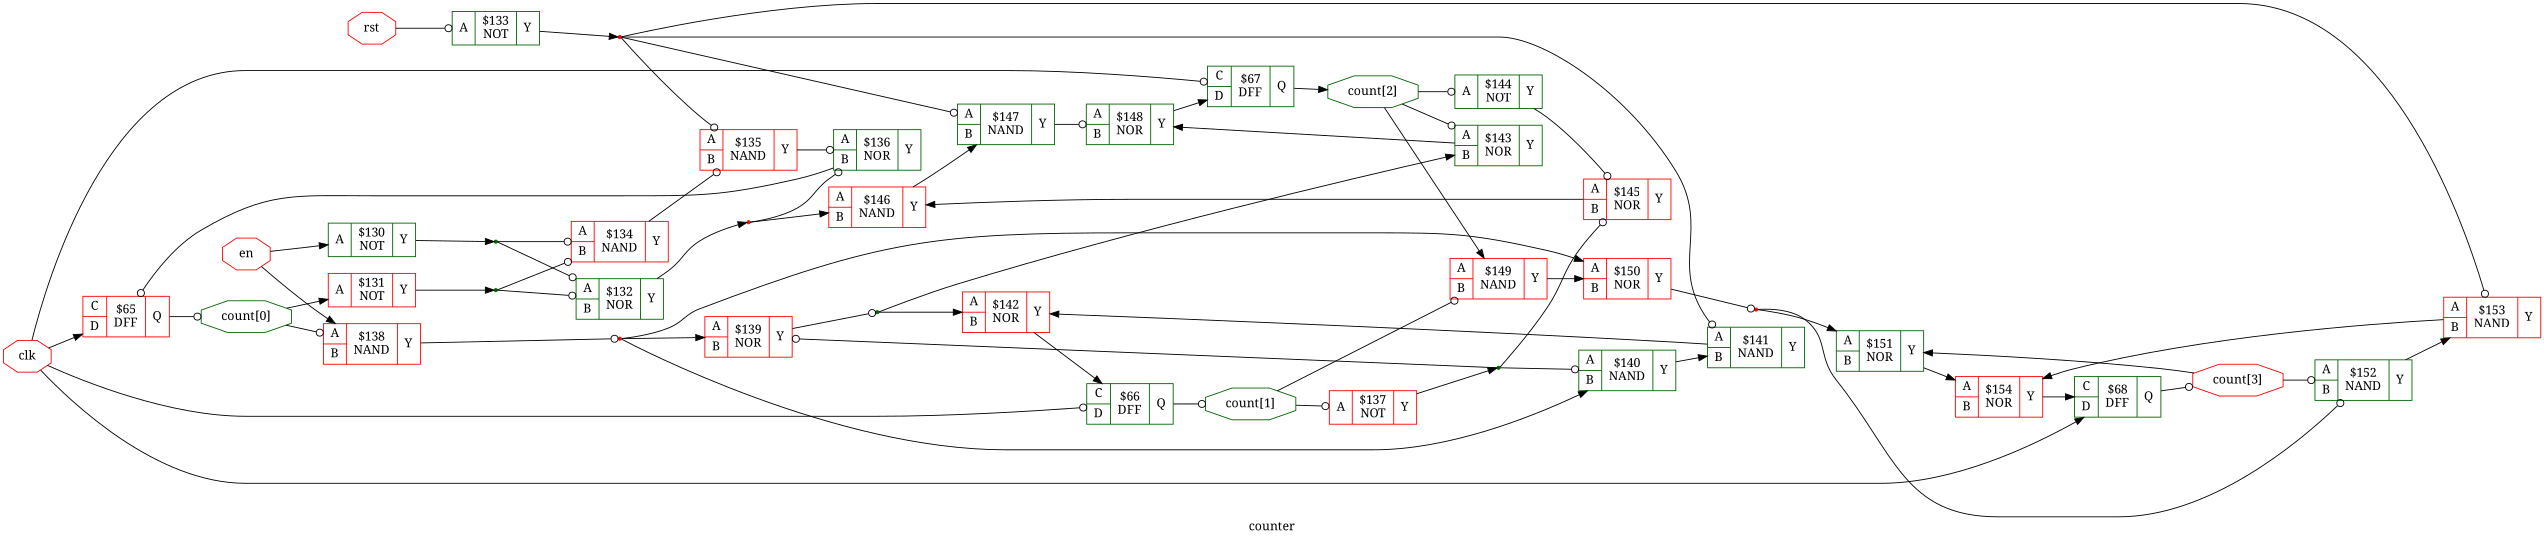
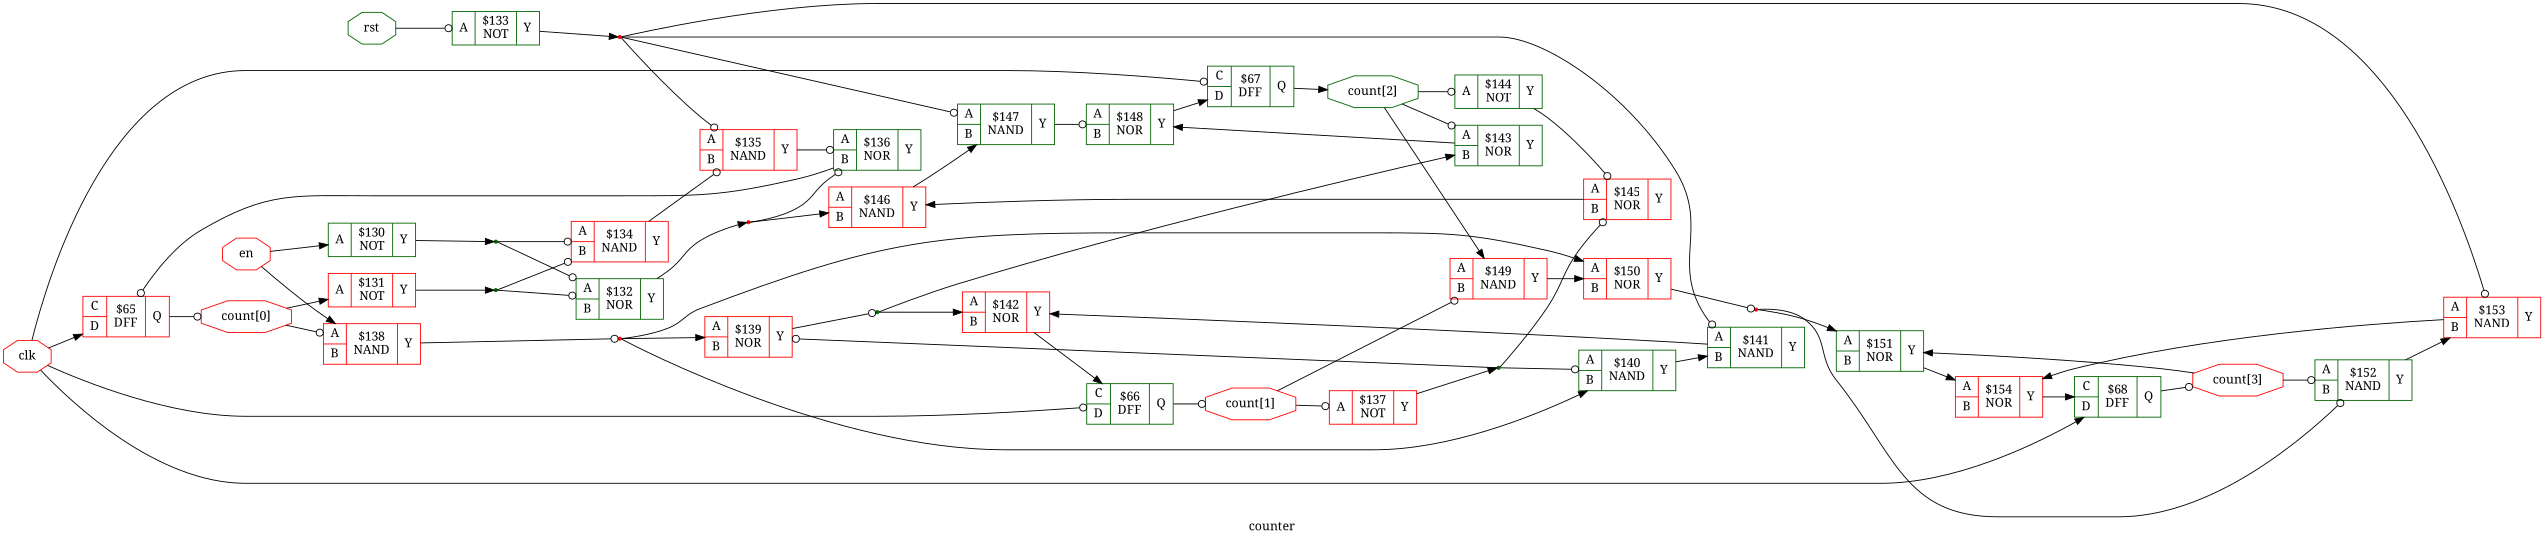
  digraph {
    fontname="Noto Serif"
    label=counter
    rankdir=LR
    remincross=true
    node [color=red fontname="Noto Serif" shape=record]
    edge [arrowhead=odot color=black fontname="Noto Serif"]
    n27 [fontcolor=black label=clk shape=octagon]
    c65 [label="{{<p62> C|<p63> D}|$65\nDFF|{<p64> Q}}"]
    c66 [color=darkgreen label="{{<p62> C|<p63> D}|$66\nDFF|{<p64> Q}}"]
    c67 [color=darkgreen label="{{<p62> C|<p63> D}|$67\nDFF|{<p64> Q}}"]
    c68 [color=darkgreen label="{{<p62> C|<p63> D}|$68\nDFF|{<p64> Q}}"]
-   n28 [color=darkgreen fontcolor=black label="count[0]" shape=octagon]
-   n29 [color=darkgreen fontcolor=black label="count[1]" shape=octagon]
+   n28 [fontcolor=black label="count[0]" shape=octagon]
+   n29 [fontcolor=black label="count[1]" shape=octagon]
    n30 [color=darkgreen fontcolor=black label="count[2]" shape=octagon]
    n31 [fontcolor=black label="count[3]" shape=octagon]
    c37 [label="{{<p34> A}|$131\nNOT|{<p35> Y}}"]
    c45 [label="{{<p34> A|<p38> B}|$138\nNAND|{<p35> Y}}"]
    n3 [color=darkgreen shape=point]
    n13 [shape=point]
    c44 [label="{{<p34> A}|$137\nNOT|{<p35> Y}}"]
    c56 [label="{{<p34> A|<p38> B}|$149\nNAND|{<p35> Y}}"]
    n12 [color=darkgreen shape=point]
    c57 [label="{{<p34> A|<p38> B}|$150\nNOR|{<p35> Y}}"]
    c50 [color=darkgreen label="{{<p34> A|<p38> B}|$143\nNOR|{<p35> Y}}"]
    c51 [color=darkgreen label="{{<p34> A}|$144\nNOT|{<p35> Y}}"]
    c55 [color=darkgreen label="{{<p34> A|<p38> B}|$148\nNOR|{<p35> Y}}"]
    c52 [label="{{<p34> A|<p38> B}|$145\nNOR|{<p35> Y}}"]
    c58 [color=darkgreen label="{{<p34> A|<p38> B}|$151\nNOR|{<p35> Y}}"]
    c59 [color=darkgreen label="{{<p34> A|<p38> B}|$152\nNAND|{<p35> Y}}"]
    c61 [label="{{<p34> A|<p38> B}|$154\nNOR|{<p35> Y}}"]
    c60 [label="{{<p34> A|<p38> B}|$153\nNAND|{<p35> Y}}"]
    n32 [fontcolor=black label=en shape=octagon]
    c36 [color=darkgreen label="{{<p34> A}|$130\nNOT|{<p35> Y}}"]
    n2 [color=darkgreen shape=point]
-   n33 [fontcolor=black label=rst shape=octagon]
+   n33 [color=darkgreen fontcolor=black label=rst shape=octagon]
    c40 [color=darkgreen label="{{<p34> A}|$133\nNOT|{<p35> Y}}"]
    n7 [shape=point]
    c39 [color=darkgreen label="{{<p34> A|<p38> B}|$132\nNOR|{<p35> Y}}"]
    c41 [label="{{<p34> A|<p38> B}|$134\nNAND|{<p35> Y}}"]
    n5 [shape=point]
    c43 [color=darkgreen label="{{<p34> A|<p38> B}|$136\nNOR|{<p35> Y}}"]
    c53 [label="{{<p34> A|<p38> B}|$146\nNAND|{<p35> Y}}"]
    c42 [label="{{<p34> A|<p38> B}|$135\nNAND|{<p35> Y}}"]
    c48 [color=darkgreen label="{{<p34> A|<p38> B}|$141\nNAND|{<p35> Y}}"]
    c54 [color=darkgreen label="{{<p34> A|<p38> B}|$147\nNAND|{<p35> Y}}"]
    c46 [label="{{<p34> A|<p38> B}|$139\nNOR|{<p35> Y}}"]
    c47 [color=darkgreen label="{{<p34> A|<p38> B}|$140\nNAND|{<p35> Y}}"]
    n14 [color=darkgreen shape=point]
    c49 [label="{{<p34> A|<p38> B}|$142\nNOR|{<p35> Y}}"]
    n23 [shape=point]
    n27 -> c65 [arrowhead=normal]
    n27 -> c66
    n27 -> c67
    n27 -> c68 [arrowhead=normal]
    c65 -> n28
    c66 -> n29
    c67 -> n30 [arrowhead=normal]
    c68 -> n31
    n28 -> c37 [arrowhead=normal]
    n28 -> c45
    n29 -> c44
    n29 -> c56
    n30 -> c56 [arrowhead=normal]
    n30 -> c50
    n30 -> c51
    n31 -> c58 [arrowhead=normal]
    n31 -> c59
    c37 -> n3 [arrowhead=normal]
    c45 -> n13
    n3 -> c39
    n3 -> c41
    n13 -> c57 [arrowhead=normal]
    n13 -> c46 [arrowhead=normal]
    n13 -> c47 [arrowhead=normal]
    c44 -> n12 [arrowhead=normal]
    c56 -> c57 [arrowhead=normal]
    n12 -> c52
    n12 -> c46
    n12 -> c47
    c57 -> n23
    c50 -> c55 [arrowhead=normal]
    c51 -> c52
    c55 -> c67 [arrowhead=normal]
    c52 -> c53 [arrowhead=normal]
    c58 -> c61 [arrowhead=normal]
    c59 -> c60 [arrowhead=normal]
    c61 -> c68 [arrowhead=normal]
    c60 -> c61 [arrowhead=normal]
    n32 -> c45 [arrowhead=normal]
    n32 -> c36 [arrowhead=normal]
    c36 -> n2 [arrowhead=normal]
    n2 -> c39
    n2 -> c41
    n33 -> c40
    c40 -> n7 [arrowhead=normal]
    n7 -> c60
    n7 -> c42
    n7 -> c48
    n7 -> c54
    c39 -> n5 [arrowhead=normal]
    c41 -> c42
    n5 -> c43
    n5 -> c53 [arrowhead=normal]
    c43 -> c65
    c53 -> c54 [arrowhead=normal]
    c42 -> c43
    c48 -> c49 [arrowhead=normal]
    c54 -> c55
    c46 -> n14
    c47 -> c48 [arrowhead=normal]
    n14 -> c50 [arrowhead=normal]
    n14 -> c49 [arrowhead=normal]
    c49 -> c66 [arrowhead=normal]
    n23 -> c58 [arrowhead=normal]
    n23 -> c59
  }
